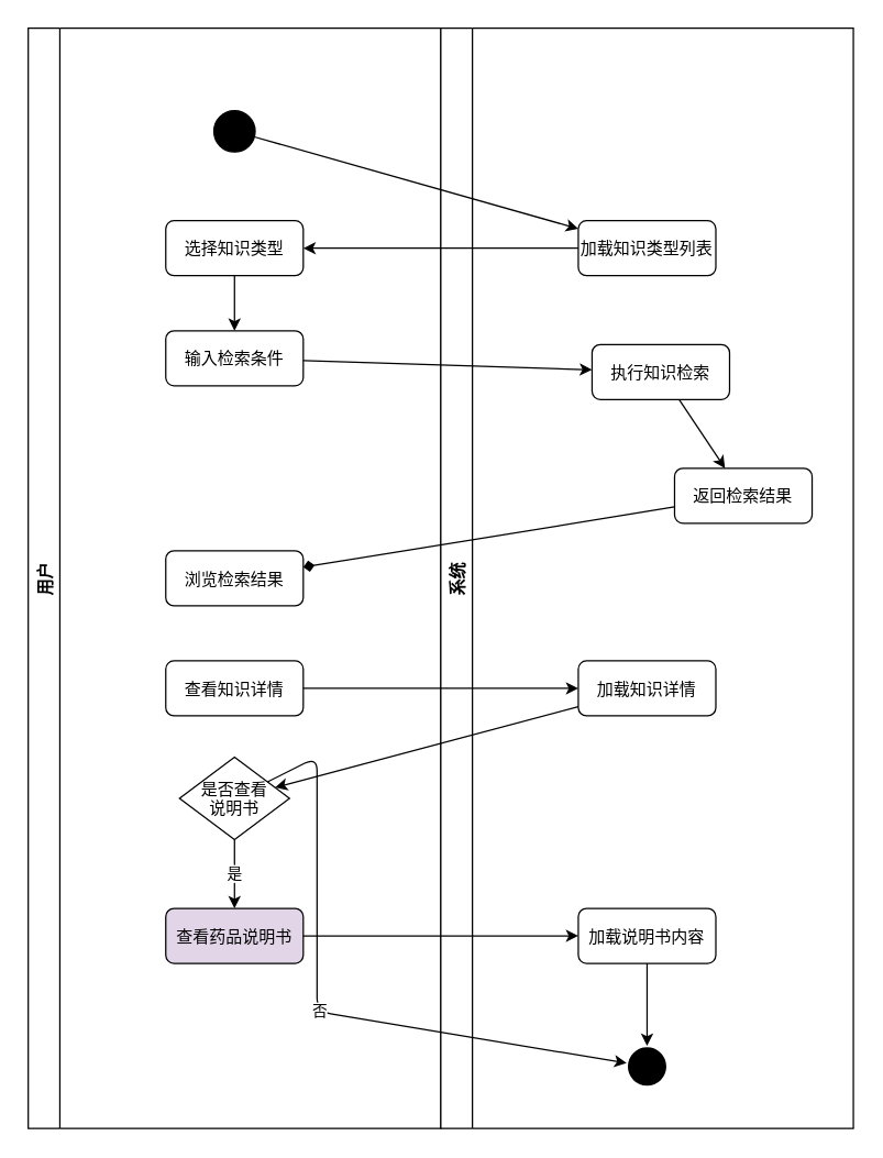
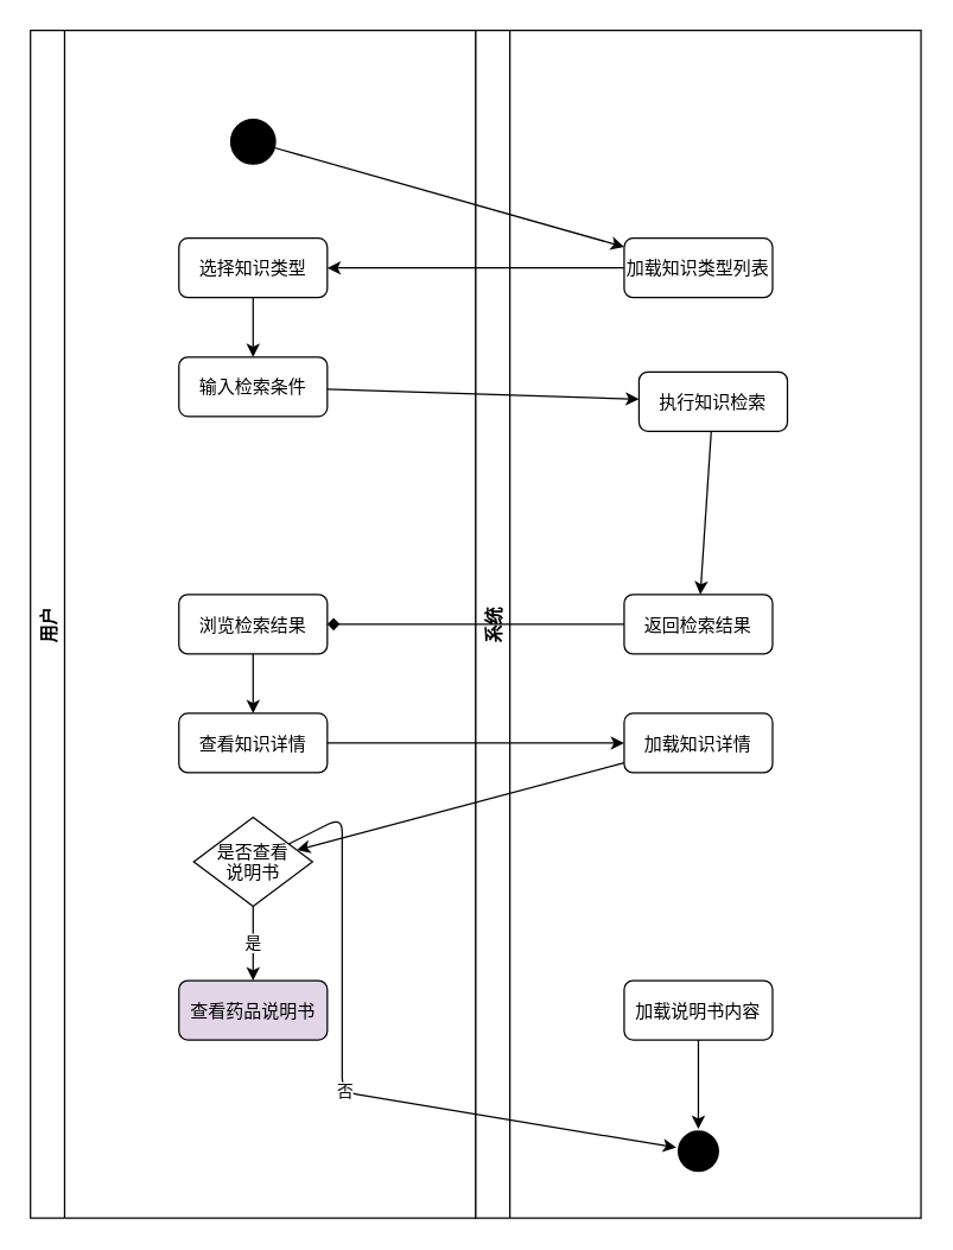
  <mxCell id="0" />
  <mxCell id="1" parent="0" />
  <mxCell id="2" value="用户" style="swimlane;horizontal=0;" parent="1" vertex="1"><mxGeometry x="20" y="20" width="300" height="800" as="geometry" /></mxCell>
  <mxCell id="3" value="" style="ellipse;fillColor=#000000;" parent="2" vertex="1"><mxGeometry x="135" y="60" width="30" height="30" as="geometry" /></mxCell>
  <mxCell id="4" value="选择知识类型" style="rounded=1;" parent="2" vertex="1"><mxGeometry x="100" y="140" width="100" height="40" as="geometry" /></mxCell>
  <mxCell id="5" value="输入检索条件" style="rounded=1;" parent="2" vertex="1"><mxGeometry x="100" y="220" width="100" height="40" as="geometry" /></mxCell>
  <mxCell id="6" value="浏览检索结果" style="rounded=1;" parent="2" vertex="1"><mxGeometry x="100" y="380" width="100" height="40" as="geometry" /></mxCell>
  <mxCell id="7" value="查看知识详情" style="rounded=1;" parent="2" vertex="1"><mxGeometry x="100" y="460" width="100" height="40" as="geometry" /></mxCell>
  <mxCell id="8" value="是否查看&#10;说明书" style="rhombus;" parent="2" vertex="1"><mxGeometry x="110" y="530" width="80" height="60" as="geometry" /></mxCell>
  <mxCell id="9" value="查看药品说明书" style="rounded=1;fillColor=#e1d5e7;" parent="2" vertex="1"><mxGeometry x="100" y="640" width="100" height="40" as="geometry" /></mxCell>
  <mxCell id="10" value="系统" style="swimlane;horizontal=0;" parent="1" vertex="1"><mxGeometry x="320" y="20" width="300" height="800" as="geometry" /></mxCell>
  <mxCell id="11" value="加载知识类型列表" style="rounded=1;" parent="10" vertex="1"><mxGeometry x="100" y="140" width="100" height="40" as="geometry" /></mxCell>
  <mxCell id="12" value="执行知识检索" style="rounded=1;" parent="10" vertex="1"><mxGeometry x="110" y="230" width="100" height="40" as="geometry" /></mxCell>
- <mxCell id="13" value="返回检索结果" style="rounded=1;" parent="10" vertex="1"><mxGeometry x="170" y="320" width="100" height="40" as="geometry" /></mxCell>
+ <mxCell id="13" value="返回检索结果" style="rounded=1;" parent="10" vertex="1"><mxGeometry x="100" y="380" width="100" height="40" as="geometry" /></mxCell>
  <mxCell id="14" value="加载知识详情" style="rounded=1;" parent="10" vertex="1"><mxGeometry x="100" y="460" width="100" height="40" as="geometry" /></mxCell>
  <mxCell id="15" value="加载说明书内容" style="rounded=1;" parent="10" vertex="1"><mxGeometry x="100" y="640" width="100" height="40" as="geometry" /></mxCell>
  <mxCell id="16" value="" style="ellipse;fillColor=#000000;strokeColor=#ffffff;strokeWidth=2;" parent="10" vertex="1"><mxGeometry x="135" y="740" width="30" height="30" as="geometry" /></mxCell>
  <mxCell id="17" value="" style="endArrow=classic;html=1;" parent="1" source="3" target="11" edge="1"><mxGeometry relative="1" as="geometry" /></mxCell>
  <mxCell id="18" value="" style="endArrow=classic;html=1;" parent="1" source="11" target="4" edge="1"><mxGeometry relative="1" as="geometry" /></mxCell>
  <mxCell id="19" value="" style="endArrow=classic;html=1;" parent="1" source="4" target="5" edge="1"><mxGeometry relative="1" as="geometry" /></mxCell>
  <mxCell id="20" value="" style="endArrow=classic;html=1;" parent="1" source="5" target="12" edge="1"><mxGeometry relative="1" as="geometry" /></mxCell>
  <mxCell id="21" value="" style="endArrow=classic;html=1;" parent="1" source="12" target="13" edge="1"><mxGeometry relative="1" as="geometry" /></mxCell>
  <mxCell id="22" value="" style="endArrow=diamond;html=1;" parent="1" source="13" target="6" edge="1"><mxGeometry relative="1" as="geometry" /></mxCell>
+ <mxCell id="23" value="" style="endArrow=classic;html=1;" parent="1" source="6" target="7" edge="1"><mxGeometry relative="1" as="geometry" /></mxCell>
  <mxCell id="24" value="" style="endArrow=classic;html=1;" parent="1" source="7" target="14" edge="1"><mxGeometry relative="1" as="geometry" /></mxCell>
  <mxCell id="25" value="" style="endArrow=classic;html=1;" parent="1" source="14" target="8" edge="1"><mxGeometry relative="1" as="geometry" /></mxCell>
  <mxCell id="26" value="是" style="endArrow=classic;html=1;" parent="1" source="8" target="9" edge="1"><mxGeometry relative="1" as="geometry" /></mxCell>
- <mxCell id="27" value="" style="endArrow=classic;html=1;" parent="1" source="9" target="15" edge="1"><mxGeometry relative="1" as="geometry" /></mxCell>
  <mxCell id="28" value="" style="endArrow=classic;html=1;" parent="1" source="15" target="16" edge="1"><mxGeometry relative="1" as="geometry" /></mxCell>
  <mxCell id="29" value="否" style="endArrow=classic;html=1;" parent="1" source="8" target="16" edge="1"><mxGeometry relative="1" as="geometry"><Array as="points"><mxPoint x="230" y="550" /><mxPoint x="230" y="735" /></Array></mxGeometry></mxCell>
